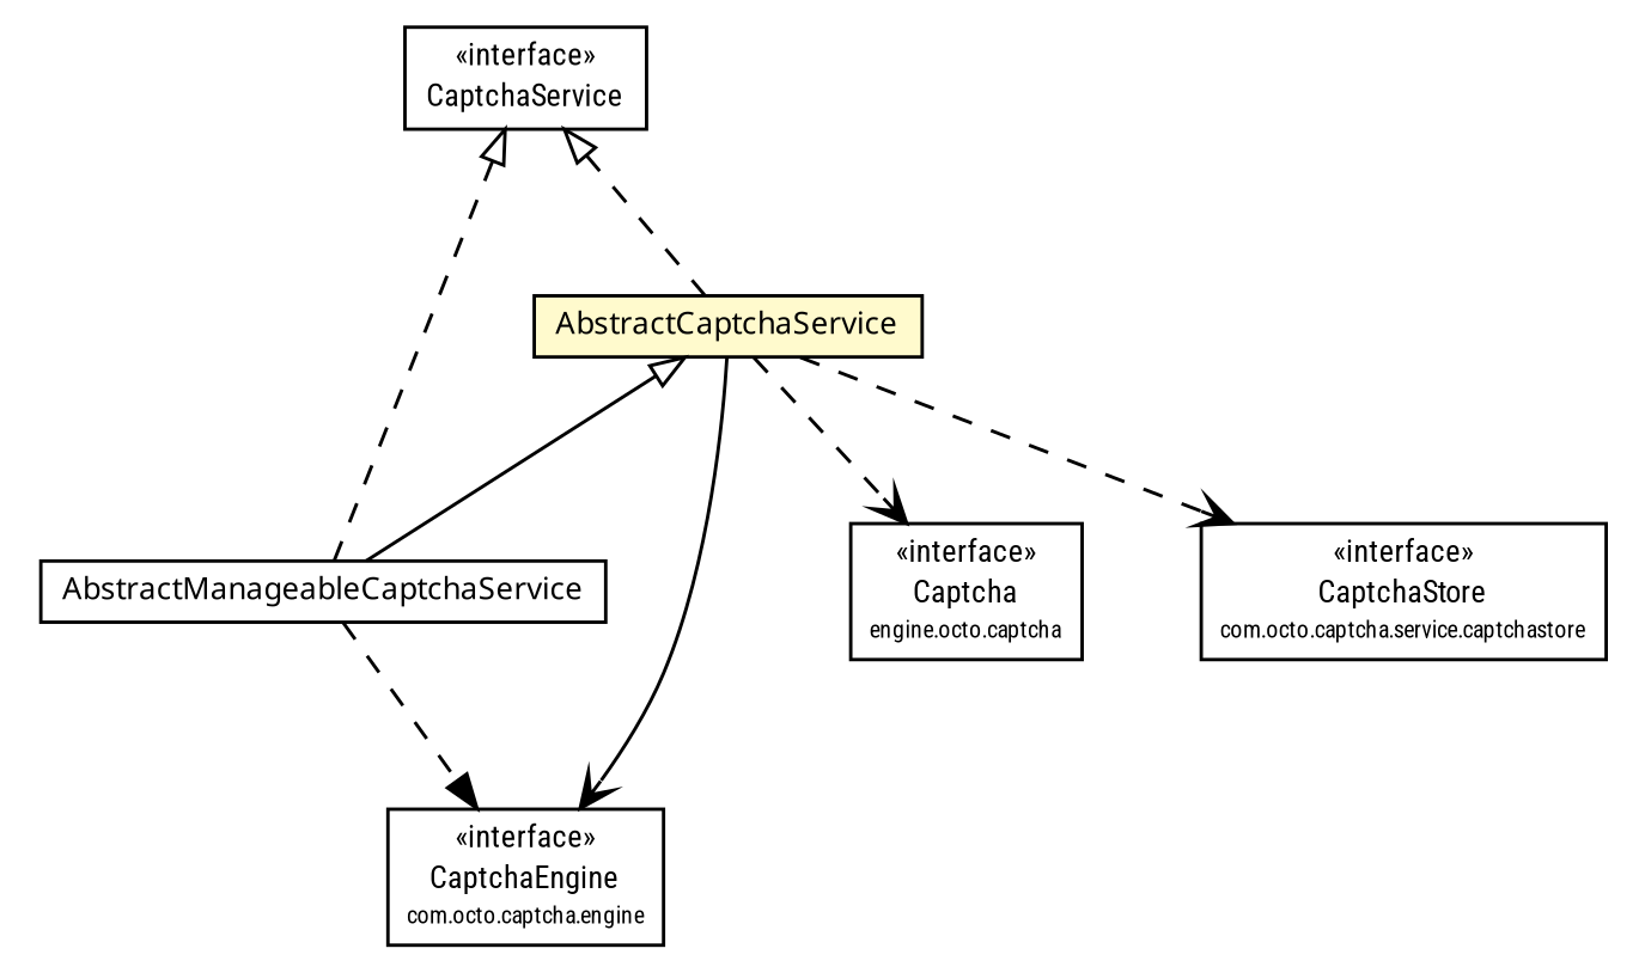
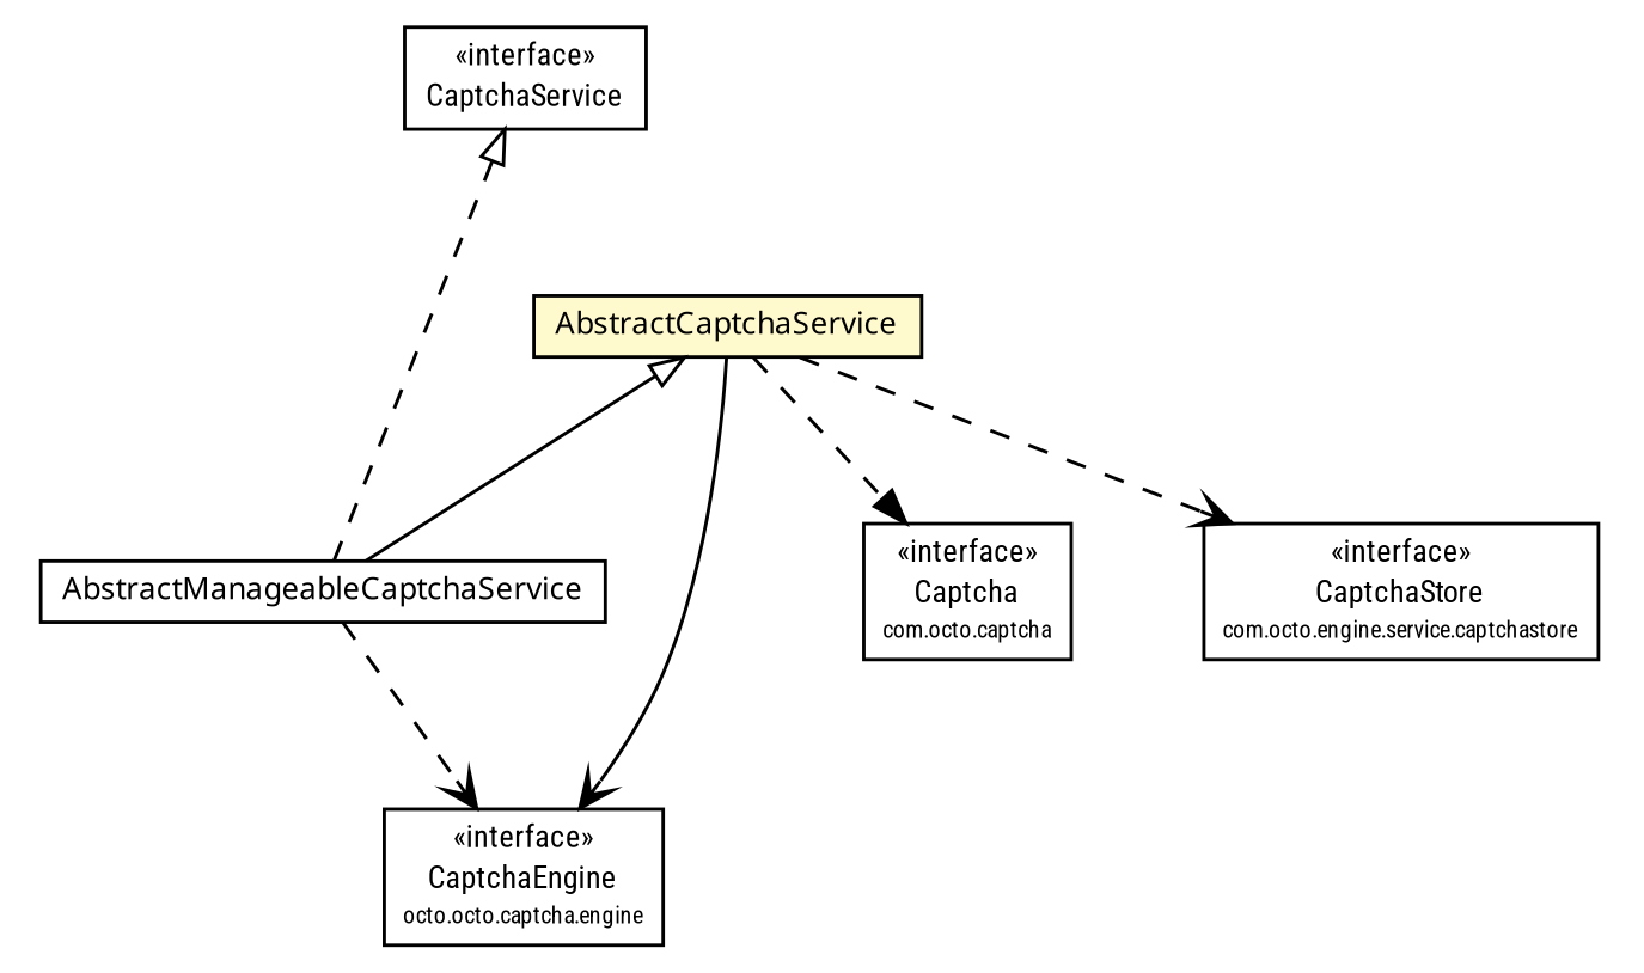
  digraph {
    fontname="Roboto Condensed"
    node [fontcolor=black fontname="Roboto Condensed" fontsize=9.0 shape=plaintext]
    edge [arrowhead=open color=black fontcolor=black fontname="Roboto Condensed" fontsize=10.0 headport=p labelfontname=arial labelfontsize=10 style=dashed tailport=p]
    n1 [label=<<table border="0" cellborder="1" cellspacing="0" cellpadding="2" port="p" href="./AbstractManageableCaptchaService.html"> 		<tr><td><table border="0" cellspacing="0" cellpadding="1"> 			<tr><td><font face="ariali"> AbstractManageableCaptchaService </font></td></tr> 		</table></td></tr> 		</table>>]
-   n2 [label=<<table border="0" cellborder="1" cellspacing="0" cellpadding="2" port="p" href="http://java.sun.com/j2se/1.4.2/docs/api/com/octo/captcha/engine/CaptchaEngine.html"> 		<tr><td><table border="0" cellspacing="0" cellpadding="1"> 			<tr><td> &laquo;interface&raquo; </td></tr> 			<tr><td> CaptchaEngine </td></tr> 			<tr><td><font point-size="7.0"> com.octo.captcha.engine </font></td></tr> 		</table></td></tr> 		</table>>]
-   n3 [label=<<table border="0" cellborder="1" cellspacing="0" cellpadding="2" port="p" href="http://java.sun.com/j2se/1.4.2/docs/api/com/octo/captcha/Captcha.html"> 		<tr><td><table border="0" cellspacing="0" cellpadding="1"> 			<tr><td> &laquo;interface&raquo; </td></tr> 			<tr><td> Captcha </td></tr> 			<tr><td><font point-size="7.0"> engine.octo.captcha </font></td></tr> 		</table></td></tr> 		</table>>]
+   n2 [label=<<table border="0" cellborder="1" cellspacing="0" cellpadding="2" port="p" href="http://java.sun.com/j2se/1.4.2/docs/api/com/octo/captcha/engine/CaptchaEngine.html"> 		<tr><td><table border="0" cellspacing="0" cellpadding="1"> 			<tr><td> &laquo;interface&raquo; </td></tr> 			<tr><td> CaptchaEngine </td></tr> 			<tr><td><font point-size="7.0"> octo.octo.captcha.engine </font></td></tr> 		</table></td></tr> 		</table>>]
+   n3 [label=<<table border="0" cellborder="1" cellspacing="0" cellpadding="2" port="p" href="http://java.sun.com/j2se/1.4.2/docs/api/com/octo/captcha/Captcha.html"> 		<tr><td><table border="0" cellspacing="0" cellpadding="1"> 			<tr><td> &laquo;interface&raquo; </td></tr> 			<tr><td> Captcha </td></tr> 			<tr><td><font point-size="7.0"> com.octo.captcha </font></td></tr> 		</table></td></tr> 		</table>>]
    n4 [label=<<table border="0" cellborder="1" cellspacing="0" cellpadding="2" port="p" bgcolor="lemonChiffon" href="./AbstractCaptchaService.html"> 		<tr><td><table border="0" cellspacing="0" cellpadding="1"> 			<tr><td><font face="ariali"> AbstractCaptchaService </font></td></tr> 		</table></td></tr> 		</table>>]
-   n5 [label=<<table border="0" cellborder="1" cellspacing="0" cellpadding="2" port="p" href="http://java.sun.com/j2se/1.4.2/docs/api/com/octo/captcha/service/captchastore/CaptchaStore.html"> 		<tr><td><table border="0" cellspacing="0" cellpadding="1"> 			<tr><td> &laquo;interface&raquo; </td></tr> 			<tr><td> CaptchaStore </td></tr> 			<tr><td><font point-size="7.0"> com.octo.captcha.service.captchastore </font></td></tr> 		</table></td></tr> 		</table>>]
+   n5 [label=<<table border="0" cellborder="1" cellspacing="0" cellpadding="2" port="p" href="http://java.sun.com/j2se/1.4.2/docs/api/com/octo/captcha/service/captchastore/CaptchaStore.html"> 		<tr><td><table border="0" cellspacing="0" cellpadding="1"> 			<tr><td> &laquo;interface&raquo; </td></tr> 			<tr><td> CaptchaStore </td></tr> 			<tr><td><font point-size="7.0"> com.octo.engine.service.captchastore </font></td></tr> 		</table></td></tr> 		</table>>]
    n6 [label=<<table border="0" cellborder="1" cellspacing="0" cellpadding="2" port="p" href="http://java.sun.com/j2se/1.4.2/docs/api/com/octo/captcha/service/CaptchaService.html"> 		<tr><td><table border="0" cellspacing="0" cellpadding="1"> 			<tr><td> &laquo;interface&raquo; </td></tr> 			<tr><td> CaptchaService </td></tr> 		</table></td></tr> 		</table>>]
-   n1 -> n2 [arrowhead=normal]
+   n1 -> n2
    n4 -> n1 [arrowtail=empty dir=back fontsize=10 arrowhead="" color="" fontcolor="" style=""]
    n4 -> n2 [style=""]
-   n4 -> n3
+   n4 -> n3 [arrowhead=normal]
    n4 -> n5
    n6 -> n1 [arrowtail=empty dir=back fontsize=10 arrowhead="" color="" fontcolor=""]
-   n6 -> n4 [arrowtail=empty dir=back fontsize=10 arrowhead="" color="" fontcolor=""]
  }
